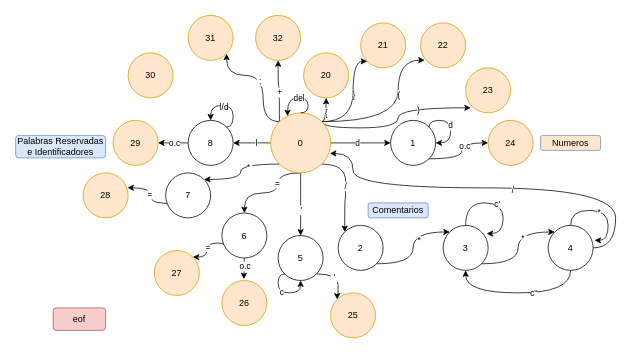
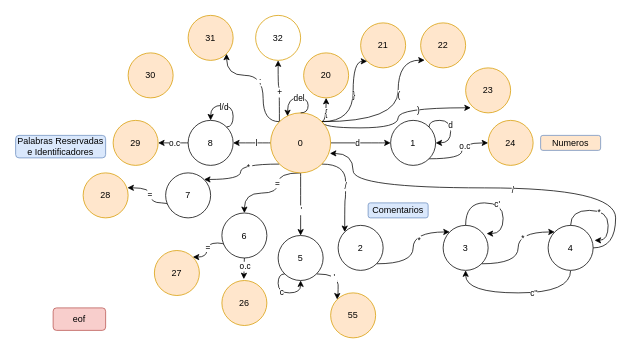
  <mxCell id="0" />
  <mxCell id="1" parent="0" />
  <mxCell id="2" style="edgeStyle=orthogonalEdgeStyle;orthogonalLoop=1;jettySize=auto;html=1;exitX=1;exitY=1;exitDx=0;exitDy=0;entryX=0;entryY=0;entryDx=0;entryDy=0;curved=1;" edge="1" parent="1" source="26" target="32"><mxGeometry relative="1" as="geometry" /></mxCell>
  <mxCell id="3" value="/" style="edgeLabel;html=1;align=center;verticalAlign=middle;resizable=0;points=[];" vertex="1" connectable="0" parent="2"><mxGeometry x="-0.044" y="-6" relative="1" as="geometry"><mxPoint x="5" y="2" as="offset" /></mxGeometry></mxCell>
  <mxCell id="4" style="edgeStyle=orthogonalEdgeStyle;rounded=1;orthogonalLoop=1;jettySize=auto;html=1;exitX=1;exitY=0.5;exitDx=0;exitDy=0;entryX=0;entryY=0.5;entryDx=0;entryDy=0;" edge="1" parent="1" source="26" target="45"><mxGeometry relative="1" as="geometry"><mxPoint x="510" y="190.333" as="targetPoint" /><Array as="points"><mxPoint x="505" y="190" /></Array></mxGeometry></mxCell>
  <mxCell id="5" value="d" style="edgeLabel;html=1;align=center;verticalAlign=middle;resizable=0;points=[];" vertex="1" connectable="0" parent="4"><mxGeometry x="-0.123" y="1" relative="1" as="geometry"><mxPoint as="offset" /></mxGeometry></mxCell>
  <mxCell id="6" style="edgeStyle=orthogonalEdgeStyle;orthogonalLoop=1;jettySize=auto;html=1;exitX=0;exitY=0.5;exitDx=0;exitDy=0;entryX=1;entryY=0.5;entryDx=0;entryDy=0;curved=1;" edge="1" parent="1" source="26" target="53"><mxGeometry relative="1" as="geometry" /></mxCell>
  <mxCell id="7" value="l" style="edgeLabel;html=1;align=center;verticalAlign=middle;resizable=0;points=[];" vertex="1" connectable="0" parent="6"><mxGeometry x="-0.21" relative="1" as="geometry"><mxPoint as="offset" /></mxGeometry></mxCell>
  <mxCell id="8" style="edgeStyle=orthogonalEdgeStyle;orthogonalLoop=1;jettySize=auto;html=1;exitX=0;exitY=1;exitDx=0;exitDy=0;entryX=1;entryY=0;entryDx=0;entryDy=0;curved=1;" edge="1" parent="1" source="26" target="60"><mxGeometry relative="1" as="geometry" /></mxCell>
  <mxCell id="9" value="*&amp;nbsp;" style="edgeLabel;html=1;align=center;verticalAlign=middle;resizable=0;points=[];" vertex="1" connectable="0" parent="8"><mxGeometry x="-0.332" y="3" relative="1" as="geometry"><mxPoint as="offset" /></mxGeometry></mxCell>
  <mxCell id="10" style="edgeStyle=orthogonalEdgeStyle;orthogonalLoop=1;jettySize=auto;html=1;exitX=0.5;exitY=1;exitDx=0;exitDy=0;entryX=0.5;entryY=0;entryDx=0;entryDy=0;curved=1;" edge="1" parent="1" source="26" target="66"><mxGeometry relative="1" as="geometry"><Array as="points"><mxPoint x="370" y="230" /><mxPoint x="370" y="257" /><mxPoint x="325" y="257" /></Array></mxGeometry></mxCell>
  <mxCell id="11" value="=" style="edgeLabel;html=1;align=center;verticalAlign=middle;resizable=0;points=[];" vertex="1" connectable="0" parent="10"><mxGeometry x="-0.338" y="-2" relative="1" as="geometry"><mxPoint as="offset" /></mxGeometry></mxCell>
  <mxCell id="12" style="edgeStyle=orthogonalEdgeStyle;orthogonalLoop=1;jettySize=auto;html=1;exitX=0;exitY=0;exitDx=0;exitDy=0;entryX=0.5;entryY=1;entryDx=0;entryDy=0;curved=1;" edge="1" parent="1" source="26" target="70"><mxGeometry relative="1" as="geometry" /></mxCell>
  <mxCell id="13" value="+" style="edgeLabel;html=1;align=center;verticalAlign=middle;resizable=0;points=[];" vertex="1" connectable="0" parent="12"><mxGeometry x="-0.064" relative="1" as="geometry"><mxPoint as="offset" /></mxGeometry></mxCell>
  <mxCell id="14" style="edgeStyle=orthogonalEdgeStyle;orthogonalLoop=1;jettySize=auto;html=1;exitX=0;exitY=0;exitDx=0;exitDy=0;entryX=1;entryY=1;entryDx=0;entryDy=0;curved=1;" edge="1" parent="1" source="26" target="75"><mxGeometry relative="1" as="geometry"><Array as="points"><mxPoint x="350" y="162" /><mxPoint x="350" y="100" /><mxPoint x="301" y="100" /></Array></mxGeometry></mxCell>
  <mxCell id="15" value="&amp;nbsp;;&amp;nbsp;" style="edgeLabel;html=1;align=center;verticalAlign=middle;resizable=0;points=[];" vertex="1" connectable="0" parent="14"><mxGeometry x="-0.052" y="5" relative="1" as="geometry"><mxPoint as="offset" /></mxGeometry></mxCell>
  <mxCell id="16" style="edgeStyle=orthogonalEdgeStyle;orthogonalLoop=1;jettySize=auto;html=1;exitX=1;exitY=0;exitDx=0;exitDy=0;entryX=0.5;entryY=1;entryDx=0;entryDy=0;curved=1;" edge="1" parent="1" source="26" target="73"><mxGeometry relative="1" as="geometry" /></mxCell>
  <mxCell id="17" value="{" style="edgeLabel;html=1;align=center;verticalAlign=middle;resizable=0;points=[];" vertex="1" connectable="0" parent="16"><mxGeometry x="-0.043" y="1" relative="1" as="geometry"><mxPoint as="offset" /></mxGeometry></mxCell>
  <mxCell id="18" style="edgeStyle=orthogonalEdgeStyle;orthogonalLoop=1;jettySize=auto;html=1;exitX=1;exitY=0;exitDx=0;exitDy=0;entryX=0;entryY=1;entryDx=0;entryDy=0;curved=1;" edge="1" parent="1" source="26" target="71"><mxGeometry relative="1" as="geometry"><Array as="points"><mxPoint x="470" y="162" /><mxPoint x="470" y="81" /></Array></mxGeometry></mxCell>
  <mxCell id="19" value="}" style="edgeLabel;html=1;align=center;verticalAlign=middle;resizable=0;points=[];" vertex="1" connectable="0" parent="18"><mxGeometry x="0.093" relative="1" as="geometry"><mxPoint as="offset" /></mxGeometry></mxCell>
  <mxCell id="20" style="edgeStyle=orthogonalEdgeStyle;orthogonalLoop=1;jettySize=auto;html=1;exitX=1;exitY=0;exitDx=0;exitDy=0;entryX=0.09;entryY=0.828;entryDx=0;entryDy=0;entryPerimeter=0;curved=1;" edge="1" parent="1" source="26" target="72"><mxGeometry relative="1" as="geometry"><Array as="points"><mxPoint x="530" y="162" /><mxPoint x="530" y="80" /></Array></mxGeometry></mxCell>
  <mxCell id="21" value="(" style="edgeLabel;html=1;align=center;verticalAlign=middle;resizable=0;points=[];" vertex="1" connectable="0" parent="20"><mxGeometry x="0.261" relative="1" as="geometry"><mxPoint as="offset" /></mxGeometry></mxCell>
  <mxCell id="22" style="edgeStyle=orthogonalEdgeStyle;orthogonalLoop=1;jettySize=auto;html=1;exitX=1;exitY=0;exitDx=0;exitDy=0;entryX=0.114;entryY=0.887;entryDx=0;entryDy=0;entryPerimeter=0;curved=1;" edge="1" parent="1" source="26" target="74"><mxGeometry relative="1" as="geometry"><Array as="points"><mxPoint x="428" y="170" /><mxPoint x="530" y="170" /><mxPoint x="530" y="143" /></Array></mxGeometry></mxCell>
  <mxCell id="23" value=")" style="edgeLabel;html=1;align=center;verticalAlign=middle;resizable=0;points=[];" vertex="1" connectable="0" parent="22"><mxGeometry x="0.399" y="-2" relative="1" as="geometry"><mxPoint as="offset" /></mxGeometry></mxCell>
  <mxCell id="24" style="edgeStyle=orthogonalEdgeStyle;orthogonalLoop=1;jettySize=auto;html=1;exitX=0.5;exitY=1;exitDx=0;exitDy=0;entryX=0.5;entryY=0;entryDx=0;entryDy=0;curved=1;" edge="1" parent="1" source="26" target="80"><mxGeometry relative="1" as="geometry" /></mxCell>
  <mxCell id="25" value="&amp;nbsp;'&amp;nbsp;" style="edgeLabel;html=1;align=center;verticalAlign=middle;resizable=0;points=[];" vertex="1" connectable="0" parent="24"><mxGeometry x="0.174" relative="1" as="geometry"><mxPoint as="offset" /></mxGeometry></mxCell>
  <mxCell id="26" value="0" style="ellipse;whiteSpace=wrap;html=1;aspect=fixed;fillColor=#ffe6cc;strokeColor=#d79b00;" vertex="1" parent="1"><mxGeometry x="360" y="150" width="80" height="80" as="geometry" /></mxCell>
  <mxCell id="27" style="edgeStyle=orthogonalEdgeStyle;orthogonalLoop=1;jettySize=auto;html=1;exitX=1;exitY=1;exitDx=0;exitDy=0;entryX=0;entryY=0;entryDx=0;entryDy=0;curved=1;" edge="1" parent="1" source="29" target="37"><mxGeometry relative="1" as="geometry" /></mxCell>
  <mxCell id="28" value="*&amp;nbsp;" style="edgeLabel;html=1;align=center;verticalAlign=middle;resizable=0;points=[];" vertex="1" connectable="0" parent="27"><mxGeometry x="0.187" y="-7" relative="1" as="geometry"><mxPoint as="offset" /></mxGeometry></mxCell>
  <mxCell id="29" value="3" style="ellipse;whiteSpace=wrap;html=1;aspect=fixed;" vertex="1" parent="1"><mxGeometry x="590" y="300" width="60" height="60" as="geometry" /></mxCell>
  <mxCell id="30" style="edgeStyle=orthogonalEdgeStyle;orthogonalLoop=1;jettySize=auto;html=1;exitX=1;exitY=1;exitDx=0;exitDy=0;entryX=0;entryY=0;entryDx=0;entryDy=0;curved=1;" edge="1" parent="1" source="32" target="29"><mxGeometry relative="1" as="geometry" /></mxCell>
  <mxCell id="31" value="*" style="edgeLabel;html=1;align=center;verticalAlign=middle;resizable=0;points=[];" vertex="1" connectable="0" parent="30"><mxGeometry x="0.138" y="-7" relative="1" as="geometry"><mxPoint as="offset" /></mxGeometry></mxCell>
  <mxCell id="32" value="2" style="ellipse;whiteSpace=wrap;html=1;aspect=fixed;" vertex="1" parent="1"><mxGeometry x="450" y="300" width="60" height="60" as="geometry" /></mxCell>
  <mxCell id="33" style="edgeStyle=orthogonalEdgeStyle;orthogonalLoop=1;jettySize=auto;html=1;exitX=0.5;exitY=1;exitDx=0;exitDy=0;entryX=0.5;entryY=1;entryDx=0;entryDy=0;curved=1;" edge="1" parent="1" source="37" target="29"><mxGeometry relative="1" as="geometry"><Array as="points"><mxPoint x="760" y="390" /><mxPoint x="620" y="390" /></Array></mxGeometry></mxCell>
  <mxCell id="34" value="c''" style="edgeLabel;html=1;align=center;verticalAlign=middle;resizable=0;points=[];" vertex="1" connectable="0" parent="33"><mxGeometry x="-0.2" y="-1" relative="1" as="geometry"><mxPoint as="offset" /></mxGeometry></mxCell>
  <mxCell id="35" style="edgeStyle=orthogonalEdgeStyle;orthogonalLoop=1;jettySize=auto;html=1;exitX=1;exitY=0.5;exitDx=0;exitDy=0;entryX=0.988;entryY=0.675;entryDx=0;entryDy=0;entryPerimeter=0;curved=1;" edge="1" parent="1" source="37" target="26"><mxGeometry relative="1" as="geometry"><Array as="points"><mxPoint x="820" y="330" /><mxPoint x="820" y="250" /><mxPoint x="470" y="250" /><mxPoint x="470" y="204" /></Array></mxGeometry></mxCell>
  <mxCell id="36" value="/" style="edgeLabel;html=1;align=center;verticalAlign=middle;resizable=0;points=[];" vertex="1" connectable="0" parent="35"><mxGeometry x="-0.077" y="2" relative="1" as="geometry"><mxPoint as="offset" /></mxGeometry></mxCell>
  <mxCell id="37" value="4" style="ellipse;whiteSpace=wrap;html=1;aspect=fixed;" vertex="1" parent="1"><mxGeometry x="730" y="300" width="60" height="60" as="geometry" /></mxCell>
  <mxCell id="38" style="edgeStyle=orthogonalEdgeStyle;orthogonalLoop=1;jettySize=auto;html=1;exitX=0.5;exitY=0;exitDx=0;exitDy=0;entryX=0.967;entryY=0.183;entryDx=0;entryDy=0;entryPerimeter=0;curved=1;" edge="1" parent="1" source="29" target="29"><mxGeometry relative="1" as="geometry"><Array as="points"><mxPoint x="620" y="270" /><mxPoint x="670" y="270" /><mxPoint x="670" y="311" /></Array></mxGeometry></mxCell>
  <mxCell id="39" value="c'" style="edgeLabel;html=1;align=center;verticalAlign=middle;resizable=0;points=[];" vertex="1" connectable="0" parent="38"><mxGeometry x="-0.007" y="-1" relative="1" as="geometry"><mxPoint as="offset" /></mxGeometry></mxCell>
  <mxCell id="40" style="edgeStyle=orthogonalEdgeStyle;orthogonalLoop=1;jettySize=auto;html=1;exitX=0.5;exitY=0;exitDx=0;exitDy=0;entryX=1.033;entryY=0.333;entryDx=0;entryDy=0;entryPerimeter=0;curved=1;" edge="1" parent="1" source="37" target="37"><mxGeometry relative="1" as="geometry"><Array as="points"><mxPoint x="760" y="280" /><mxPoint x="810" y="280" /><mxPoint x="810" y="320" /></Array></mxGeometry></mxCell>
  <mxCell id="41" value="*" style="edgeLabel;html=1;align=center;verticalAlign=middle;resizable=0;points=[];" vertex="1" connectable="0" parent="40"><mxGeometry x="-0.11" y="-2" relative="1" as="geometry"><mxPoint as="offset" /></mxGeometry></mxCell>
  <mxCell id="42" value="Comentarios" style="rounded=1;whiteSpace=wrap;html=1;fillColor=#dae8fc;strokeColor=#6c8ebf;" vertex="1" parent="1"><mxGeometry x="490" y="270" width="80" height="20" as="geometry" /></mxCell>
  <mxCell id="43" style="edgeStyle=orthogonalEdgeStyle;orthogonalLoop=1;jettySize=auto;html=1;exitX=1;exitY=1;exitDx=0;exitDy=0;entryX=0;entryY=0.5;entryDx=0;entryDy=0;curved=1;" edge="1" parent="1" source="45" target="48"><mxGeometry relative="1" as="geometry" /></mxCell>
  <mxCell id="44" value="o.c" style="edgeLabel;html=1;align=center;verticalAlign=middle;resizable=0;points=[];" vertex="1" connectable="0" parent="43"><mxGeometry x="0.216" y="-3" relative="1" as="geometry"><mxPoint as="offset" /></mxGeometry></mxCell>
  <mxCell id="45" value="1" style="ellipse;whiteSpace=wrap;html=1;aspect=fixed;" vertex="1" parent="1"><mxGeometry x="520" y="160" width="60" height="60" as="geometry" /></mxCell>
  <mxCell id="46" style="edgeStyle=orthogonalEdgeStyle;orthogonalLoop=1;jettySize=auto;html=1;exitX=1;exitY=0;exitDx=0;exitDy=0;entryX=1;entryY=0.5;entryDx=0;entryDy=0;curved=1;" edge="1" parent="1" source="45" target="45"><mxGeometry relative="1" as="geometry"><Array as="points"><mxPoint x="571" y="160" /><mxPoint x="600" y="160" /><mxPoint x="600" y="190" /></Array></mxGeometry></mxCell>
  <mxCell id="47" value="d" style="edgeLabel;html=1;align=center;verticalAlign=middle;resizable=0;points=[];" vertex="1" connectable="0" parent="46"><mxGeometry x="0.007" y="-1" relative="1" as="geometry"><mxPoint as="offset" /></mxGeometry></mxCell>
  <mxCell id="48" value="24" style="ellipse;whiteSpace=wrap;html=1;aspect=fixed;fillColor=#ffe6cc;strokeColor=#d79b00;" vertex="1" parent="1"><mxGeometry x="650" y="160" width="60" height="60" as="geometry" /></mxCell>
  <mxCell id="49" value="Numeros" style="rounded=1;whiteSpace=wrap;html=1;fillColor=#ffe6cc;strokeColor=#6c8ebf;" vertex="1" parent="1"><mxGeometry x="720" y="180" width="80" height="20" as="geometry" /></mxCell>
  <mxCell id="50" value="29" style="ellipse;whiteSpace=wrap;html=1;aspect=fixed;fillColor=#ffe6cc;strokeColor=#d79b00;" vertex="1" parent="1"><mxGeometry x="150" y="160" width="60" height="60" as="geometry" /></mxCell>
  <mxCell id="51" style="edgeStyle=orthogonalEdgeStyle;orthogonalLoop=1;jettySize=auto;html=1;exitX=0;exitY=0.5;exitDx=0;exitDy=0;entryX=1;entryY=0.5;entryDx=0;entryDy=0;curved=1;" edge="1" parent="1" source="53" target="50"><mxGeometry relative="1" as="geometry" /></mxCell>
  <mxCell id="52" value="o.c" style="edgeLabel;html=1;align=center;verticalAlign=middle;resizable=0;points=[];" vertex="1" connectable="0" parent="51"><mxGeometry x="0.287" relative="1" as="geometry"><mxPoint x="7" as="offset" /></mxGeometry></mxCell>
  <mxCell id="53" value="8" style="ellipse;whiteSpace=wrap;html=1;aspect=fixed;" vertex="1" parent="1"><mxGeometry x="250" y="160" width="60" height="60" as="geometry" /></mxCell>
  <mxCell id="54" style="edgeStyle=orthogonalEdgeStyle;orthogonalLoop=1;jettySize=auto;html=1;exitX=1;exitY=0;exitDx=0;exitDy=0;entryX=0.5;entryY=0;entryDx=0;entryDy=0;curved=1;" edge="1" parent="1" source="53" target="53"><mxGeometry relative="1" as="geometry"><Array as="points"><mxPoint x="310" y="169" /><mxPoint x="310" y="140" /><mxPoint x="280" y="140" /></Array></mxGeometry></mxCell>
  <mxCell id="55" value="l/d" style="edgeLabel;html=1;align=center;verticalAlign=middle;resizable=0;points=[];" vertex="1" connectable="0" parent="54"><mxGeometry x="0.02" y="1" relative="1" as="geometry"><mxPoint x="-5" as="offset" /></mxGeometry></mxCell>
  <mxCell id="56" value="Palabras Reservadas e Identificadores" style="rounded=1;whiteSpace=wrap;html=1;fillColor=#dae8fc;strokeColor=#6c8ebf;" vertex="1" parent="1"><mxGeometry y="180" width="120" height="30" as="geometry" x="20" /></mxCell>
  <mxCell id="57" value="30" style="ellipse;whiteSpace=wrap;html=1;aspect=fixed;fillColor=#ffe6cc;strokeColor=#d79b00;" vertex="1" parent="1"><mxGeometry x="170" y="70" width="60" height="60" as="geometry" /></mxCell>
  <mxCell id="58" style="edgeStyle=orthogonalEdgeStyle;orthogonalLoop=1;jettySize=auto;html=1;exitX=0;exitY=1;exitDx=0;exitDy=0;entryX=0.985;entryY=0.331;entryDx=0;entryDy=0;entryPerimeter=0;curved=1;" edge="1" parent="1" source="60" target="61"><mxGeometry relative="1" as="geometry"><Array as="points"><mxPoint x="229" y="270" /><mxPoint x="200" y="270" /><mxPoint x="200" y="250" /></Array></mxGeometry></mxCell>
  <mxCell id="59" value="=" style="edgeLabel;html=1;align=center;verticalAlign=middle;resizable=0;points=[];" vertex="1" connectable="0" parent="58"><mxGeometry x="0.299" y="-1" relative="1" as="geometry"><mxPoint x="-3" y="7" as="offset" /></mxGeometry></mxCell>
  <mxCell id="60" value="7" style="ellipse;whiteSpace=wrap;html=1;aspect=fixed;" vertex="1" parent="1"><mxGeometry x="220" y="230" width="60" height="60" as="geometry" /></mxCell>
  <mxCell id="61" value="28" style="ellipse;whiteSpace=wrap;html=1;aspect=fixed;fillColor=#ffe6cc;strokeColor=#d79b00;" vertex="1" parent="1"><mxGeometry x="110" y="230" width="60" height="60" as="geometry" /></mxCell>
  <mxCell id="62" style="edgeStyle=orthogonalEdgeStyle;orthogonalLoop=1;jettySize=auto;html=1;exitX=0;exitY=1;exitDx=0;exitDy=0;entryX=1;entryY=0;entryDx=0;entryDy=0;curved=1;" edge="1" parent="1" source="66" target="68"><mxGeometry relative="1" as="geometry"><Array as="points"><mxPoint x="304" y="323.5" /><mxPoint x="275" y="323.5" /><mxPoint x="275" y="342.5" /></Array></mxGeometry></mxCell>
  <mxCell id="63" value="&amp;nbsp;=" style="edgeLabel;html=1;align=center;verticalAlign=middle;resizable=0;points=[];" vertex="1" connectable="0" parent="62"><mxGeometry x="0.145" y="-1" relative="1" as="geometry"><mxPoint y="1" as="offset" /></mxGeometry></mxCell>
  <mxCell id="64" style="edgeStyle=orthogonalEdgeStyle;orthogonalLoop=1;jettySize=auto;html=1;exitX=0.5;exitY=1;exitDx=0;exitDy=0;entryX=0.487;entryY=-0.03;entryDx=0;entryDy=0;entryPerimeter=0;curved=1;" edge="1" parent="1" source="66" target="67"><mxGeometry relative="1" as="geometry" /></mxCell>
  <mxCell id="65" value="o.c" style="edgeLabel;html=1;align=center;verticalAlign=middle;resizable=0;points=[];" vertex="1" connectable="0" parent="64"><mxGeometry x="-0.224" y="1" relative="1" as="geometry"><mxPoint as="offset" /></mxGeometry></mxCell>
  <mxCell id="66" value="6" style="ellipse;whiteSpace=wrap;html=1;aspect=fixed;" vertex="1" parent="1"><mxGeometry x="295" y="283.5" width="60" height="60" as="geometry" /></mxCell>
  <mxCell id="67" value="26" style="ellipse;whiteSpace=wrap;html=1;aspect=fixed;fillColor=#ffe6cc;strokeColor=#d79b00;" vertex="1" parent="1"><mxGeometry x="295" y="373.5" width="60" height="60" as="geometry" /></mxCell>
  <mxCell id="68" value="27" style="ellipse;whiteSpace=wrap;html=1;aspect=fixed;fillColor=#ffe6cc;strokeColor=#d79b00;" vertex="1" parent="1"><mxGeometry x="205" y="333.5" width="60" height="60" as="geometry" /></mxCell>
  <mxCell id="69" value="eof" style="rounded=1;whiteSpace=wrap;html=1;fillColor=#f8cecc;strokeColor=#b85450;" vertex="1" parent="1"><mxGeometry x="70" y="410" width="70" height="30" as="geometry" /></mxCell>
- <mxCell id="70" value="32" style="ellipse;whiteSpace=wrap;html=1;aspect=fixed;fillColor=#ffe6cc;strokeColor=#d79b00;" vertex="1" parent="1"><mxGeometry x="340" y="20" width="60" height="60" as="geometry" /></mxCell>
+ <mxCell id="70" value="32" style="ellipse;whiteSpace=wrap;html=1;aspect=fixed;fillColor=#ffffff;strokeColor=#d79b00;" vertex="1" parent="1"><mxGeometry x="340" y="20" width="60" height="60" as="geometry" /></mxCell>
  <mxCell id="71" value="21" style="ellipse;whiteSpace=wrap;html=1;aspect=fixed;fillColor=#ffe6cc;strokeColor=#d79b00;" vertex="1" parent="1"><mxGeometry x="480" y="30" width="60" height="60" as="geometry" /></mxCell>
  <mxCell id="72" value="22" style="ellipse;whiteSpace=wrap;html=1;aspect=fixed;fillColor=#ffe6cc;strokeColor=#d79b00;" vertex="1" parent="1"><mxGeometry x="560" y="30" width="60" height="60" as="geometry" /></mxCell>
  <mxCell id="73" value="20" style="ellipse;whiteSpace=wrap;html=1;aspect=fixed;fillColor=#ffe6cc;strokeColor=#d79b00;" vertex="1" parent="1"><mxGeometry x="404" y="70" width="60" height="60" as="geometry" /></mxCell>
  <mxCell id="74" value="23" style="ellipse;whiteSpace=wrap;html=1;aspect=fixed;fillColor=#ffe6cc;strokeColor=#d79b00;" vertex="1" parent="1"><mxGeometry x="620" y="90" width="60" height="60" as="geometry" /></mxCell>
  <mxCell id="75" value="31" style="ellipse;whiteSpace=wrap;html=1;aspect=fixed;fillColor=#ffe6cc;strokeColor=#d79b00;" vertex="1" parent="1"><mxGeometry x="250" y="20" width="60" height="60" as="geometry" /></mxCell>
  <mxCell id="76" style="edgeStyle=orthogonalEdgeStyle;orthogonalLoop=1;jettySize=auto;html=1;exitX=0.5;exitY=0;exitDx=0;exitDy=0;entryX=0.282;entryY=0.055;entryDx=0;entryDy=0;entryPerimeter=0;curved=1;" edge="1" parent="1" source="26" target="26"><mxGeometry relative="1" as="geometry"><Array as="points"><mxPoint x="410" y="150" /><mxPoint x="410" y="130" /><mxPoint x="383" y="130" /></Array></mxGeometry></mxCell>
  <mxCell id="77" value="del" style="edgeLabel;html=1;align=center;verticalAlign=middle;resizable=0;points=[];" vertex="1" connectable="0" parent="76"><mxGeometry x="0.04" relative="1" as="geometry"><mxPoint as="offset" /></mxGeometry></mxCell>
  <mxCell id="78" style="edgeStyle=orthogonalEdgeStyle;orthogonalLoop=1;jettySize=auto;html=1;exitX=1;exitY=1;exitDx=0;exitDy=0;entryX=0;entryY=0;entryDx=0;entryDy=0;curved=1;" edge="1" parent="1" source="80" target="81"><mxGeometry relative="1" as="geometry" /></mxCell>
  <mxCell id="79" value="&amp;nbsp;'&amp;nbsp;" style="edgeLabel;html=1;align=center;verticalAlign=middle;resizable=0;points=[];" vertex="1" connectable="0" parent="78"><mxGeometry x="-0.273" y="-4" relative="1" as="geometry"><mxPoint as="offset" /></mxGeometry></mxCell>
  <mxCell id="80" value="5" style="ellipse;whiteSpace=wrap;html=1;aspect=fixed;" vertex="1" parent="1"><mxGeometry x="370" y="313.5" width="60" height="60" as="geometry" /></mxCell>
- <mxCell id="81" value="25" style="ellipse;whiteSpace=wrap;html=1;aspect=fixed;fillColor=#ffe6cc;strokeColor=#d79b00;" vertex="1" parent="1"><mxGeometry x="440" y="390" width="60" height="60" as="geometry" /></mxCell>
+ <mxCell id="81" value="55" style="ellipse;whiteSpace=wrap;html=1;aspect=fixed;fillColor=#ffe6cc;strokeColor=#d79b00;" vertex="1" parent="1"><mxGeometry x="440" y="390" width="60" height="60" as="geometry" /></mxCell>
  <mxCell id="82" style="edgeStyle=orthogonalEdgeStyle;orthogonalLoop=1;jettySize=auto;html=1;exitX=0;exitY=1;exitDx=0;exitDy=0;entryX=0.5;entryY=1;entryDx=0;entryDy=0;curved=1;" edge="1" parent="1" source="80" target="80"><mxGeometry relative="1" as="geometry"><Array as="points"><mxPoint x="370" y="365" /><mxPoint x="370" y="390" /><mxPoint x="400" y="390" /></Array></mxGeometry></mxCell>
  <mxCell id="83" value="c" style="edgeLabel;html=1;align=center;verticalAlign=middle;resizable=0;points=[];" vertex="1" connectable="0" parent="82"><mxGeometry x="-0.024" y="2" relative="1" as="geometry"><mxPoint as="offset" /></mxGeometry></mxCell>
